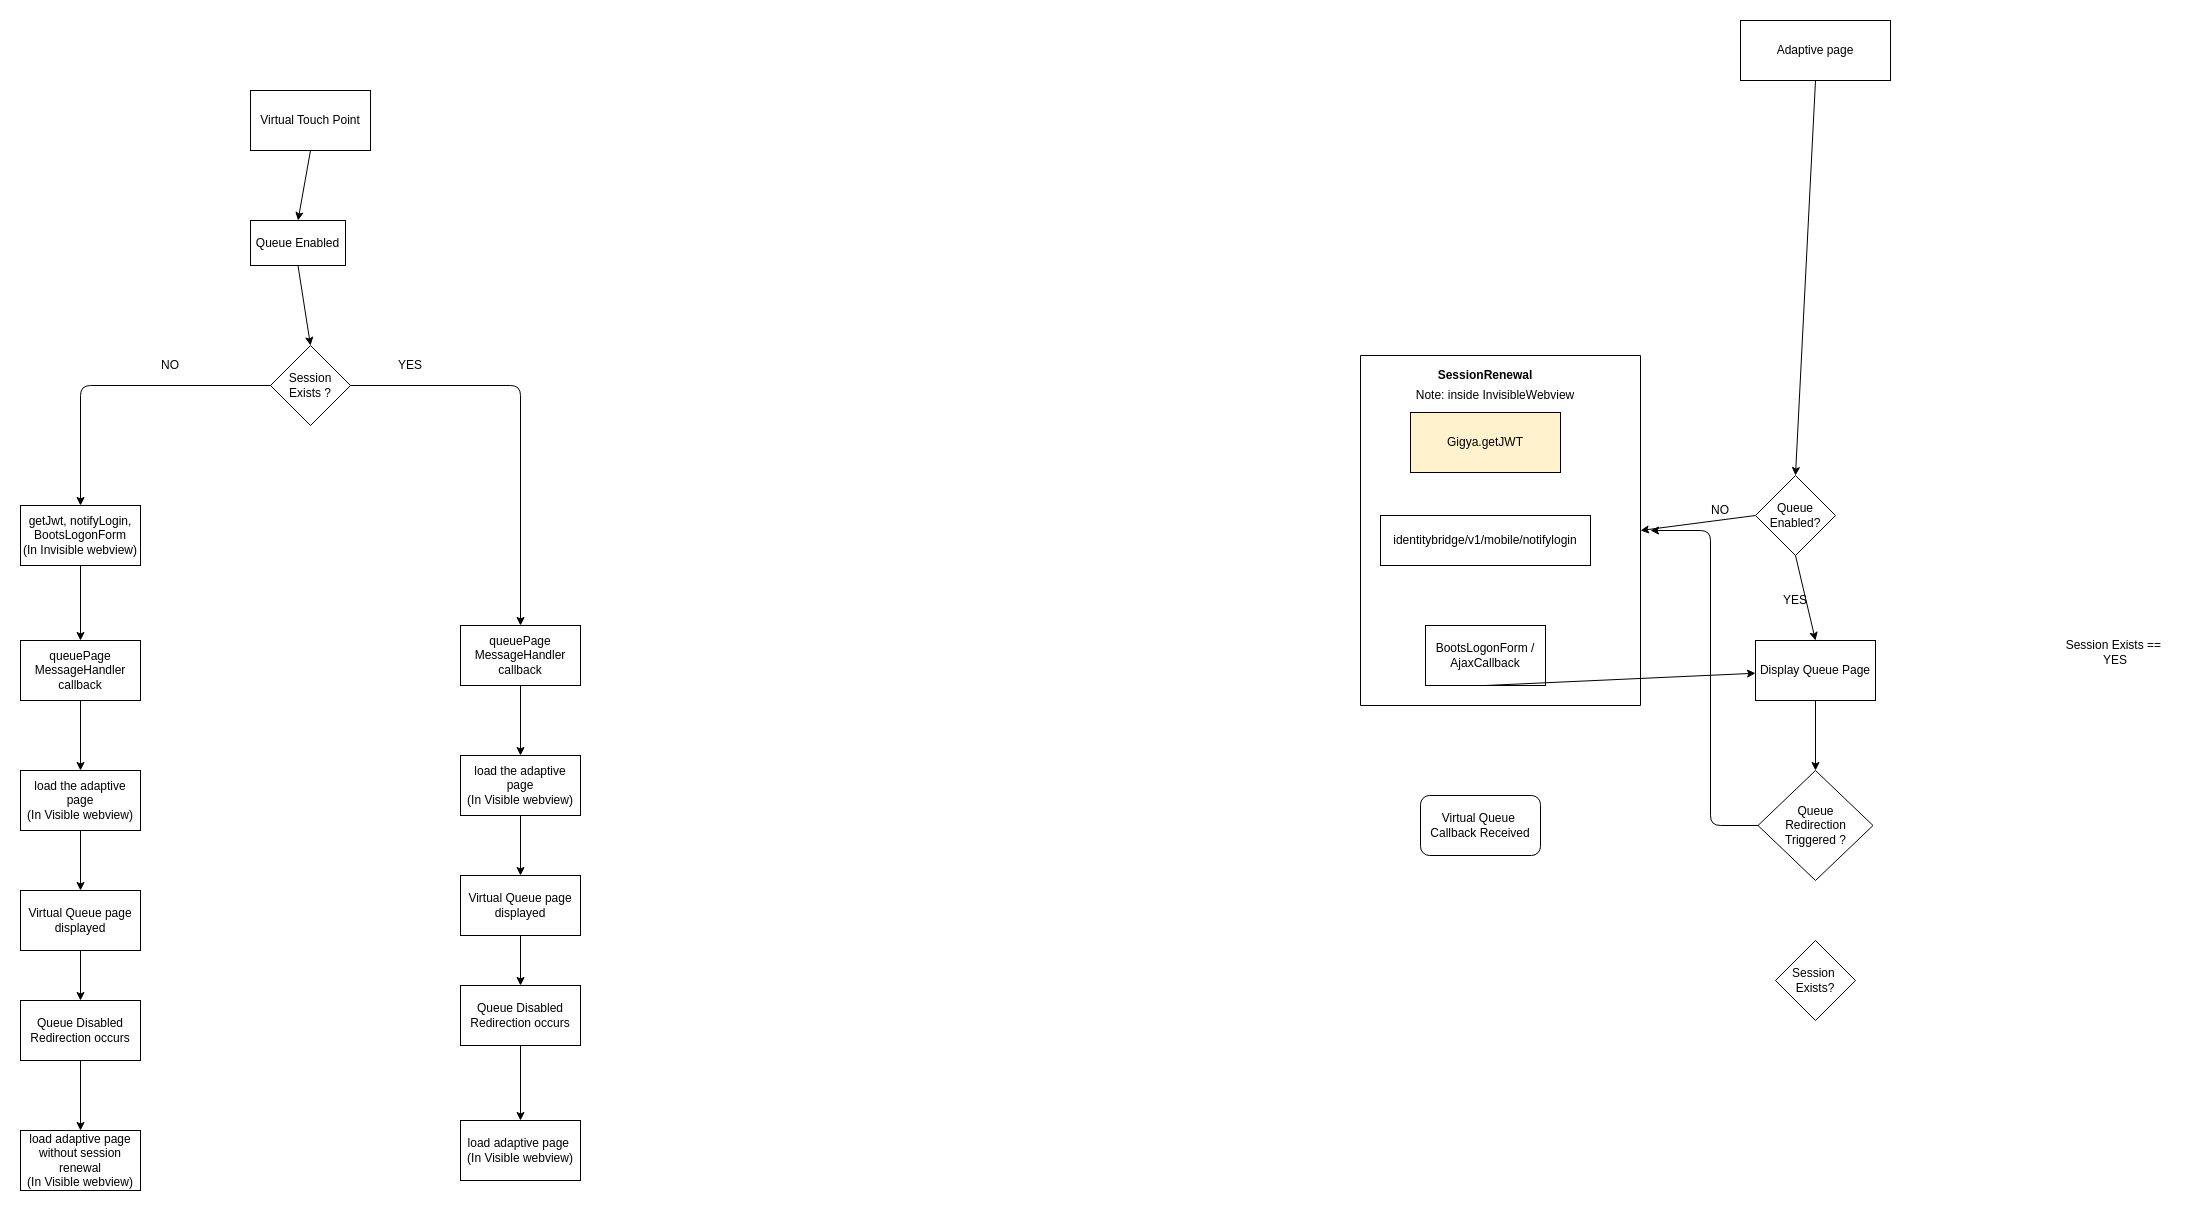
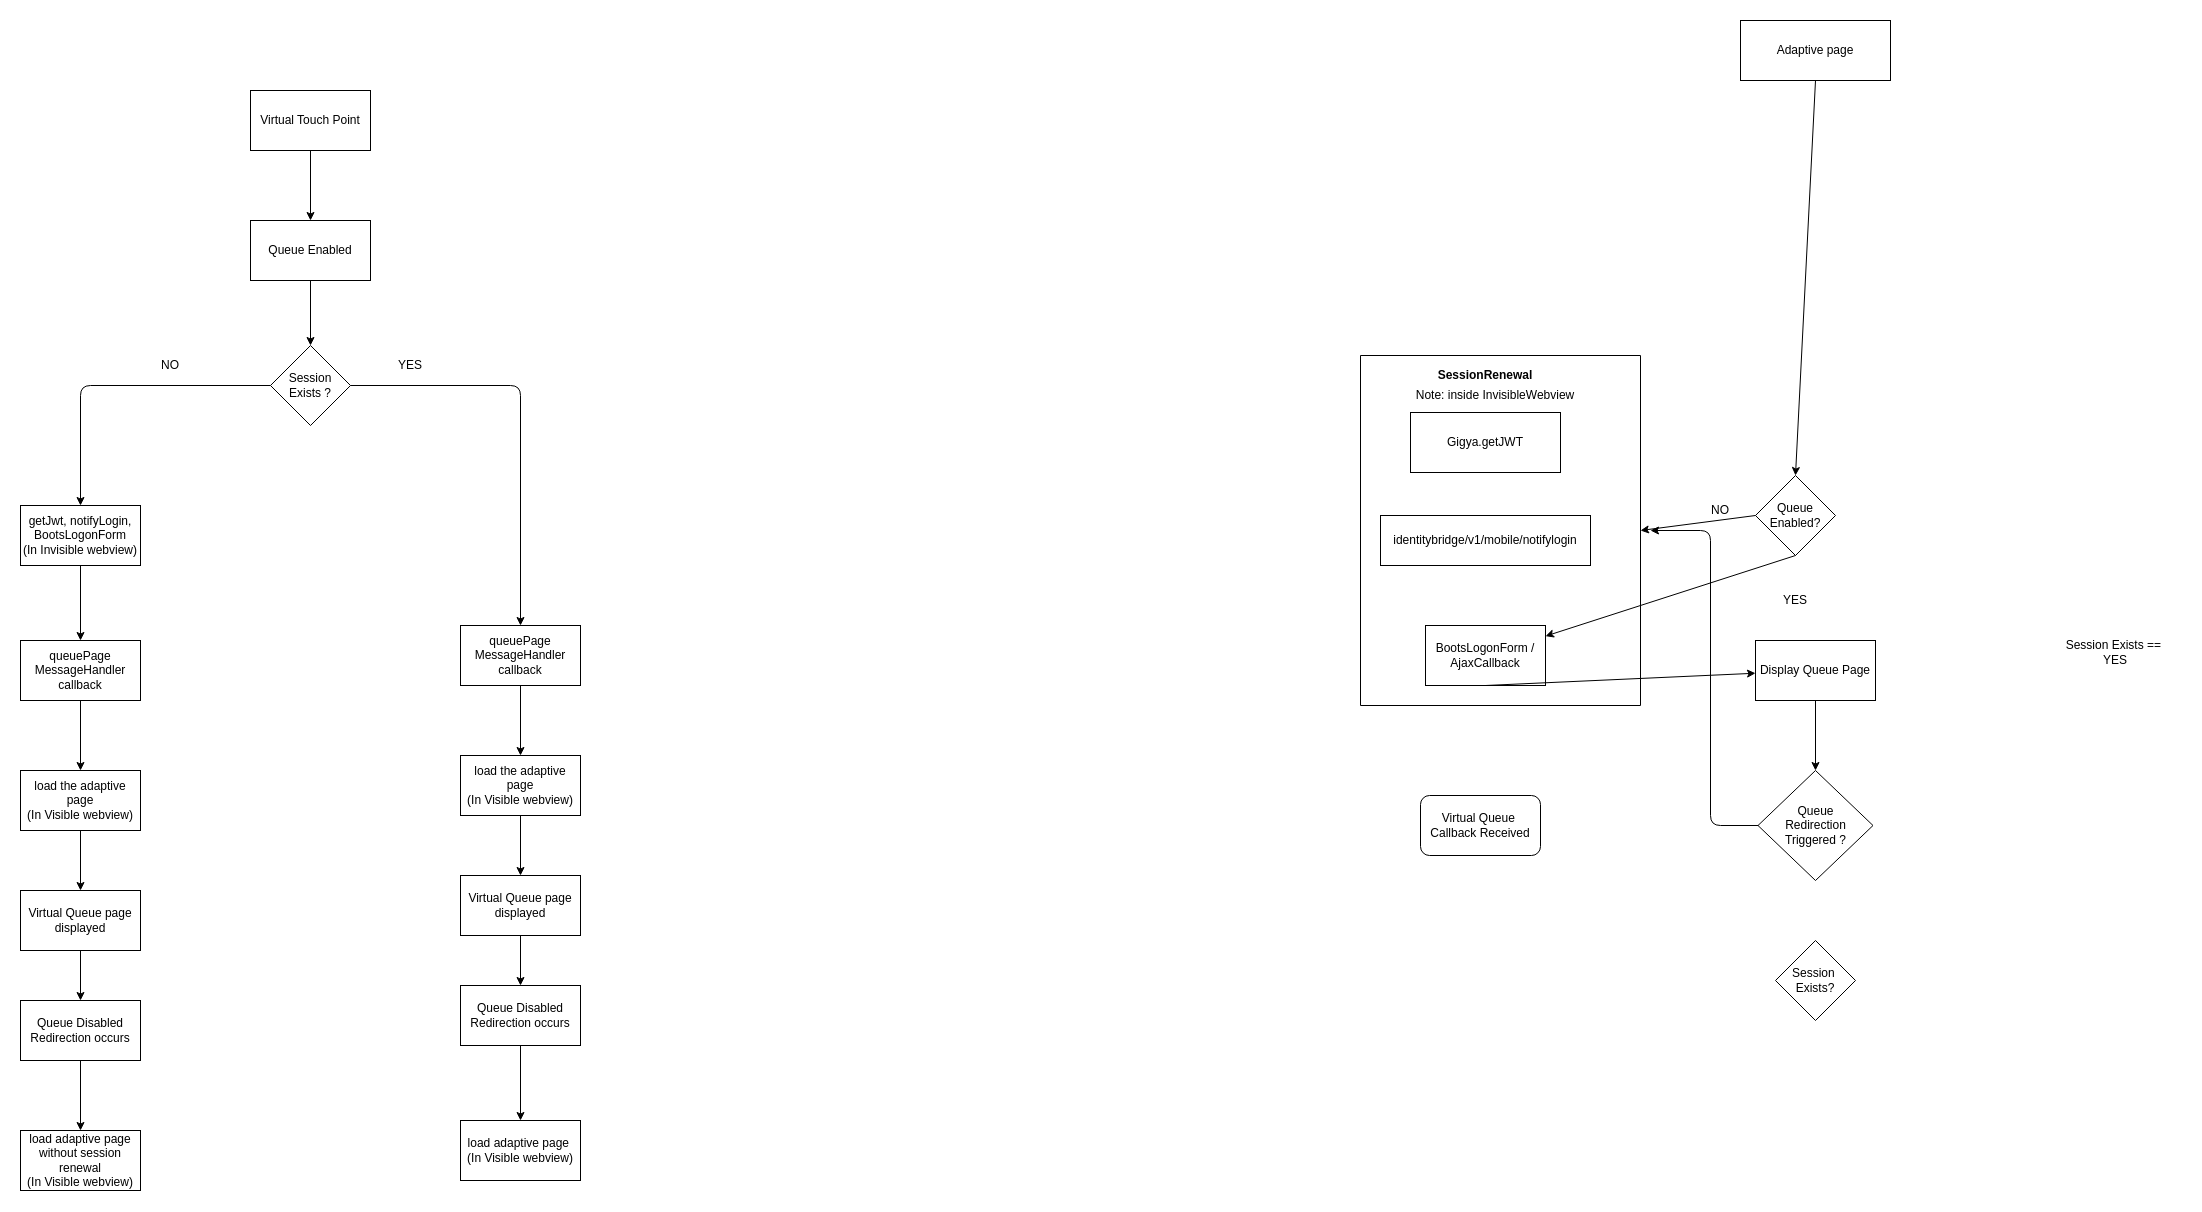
  <mxCell id="0" />
  <mxCell id="1" parent="0" />
  <mxCell id="2" value="Adaptive page" style="rounded=0;whiteSpace=wrap;html=1;" parent="1" vertex="1"><mxGeometry x="1740" y="20" width="150" height="60" as="geometry" /></mxCell>
- <mxCell id="3" value="Gigya.getJWT" style="rounded=0;whiteSpace=wrap;html=1;fillColor=#fff2cc;" parent="1" vertex="1"><mxGeometry x="1410" y="412" width="150" height="60" as="geometry" /></mxCell>
+ <mxCell id="3" value="Gigya.getJWT" style="rounded=0;whiteSpace=wrap;html=1;" parent="1" vertex="1"><mxGeometry x="1410" y="412" width="150" height="60" as="geometry" /></mxCell>
  <mxCell id="4" value="identitybridge/v1/mobile/notifylogin" style="rounded=0;whiteSpace=wrap;html=1;" parent="1" vertex="1"><mxGeometry x="1380" y="515" width="210" height="50" as="geometry" /></mxCell>
  <mxCell id="5" value="BootsLogonForm / AjaxCallback" style="rounded=0;whiteSpace=wrap;html=1;" parent="1" vertex="1"><mxGeometry x="1425" y="625" width="120" height="60" as="geometry" /></mxCell>
  <mxCell id="6" value="Session&amp;nbsp;&lt;br&gt;Exists?" style="rhombus;whiteSpace=wrap;html=1;" parent="1" vertex="1"><mxGeometry x="1775" y="940" width="80" height="80" as="geometry" /></mxCell>
  <mxCell id="7" value="Queue&lt;br&gt;Enabled?" style="rhombus;whiteSpace=wrap;html=1;" parent="1" vertex="1"><mxGeometry x="1755" y="475" width="80" height="80" as="geometry" /></mxCell>
  <mxCell id="8" value="" style="swimlane;startSize=0;" parent="1" vertex="1"><mxGeometry x="1360" y="355" width="280" height="350" as="geometry" /></mxCell>
  <mxCell id="9" value="SessionRenewal" style="text;html=1;strokeColor=none;fillColor=none;align=center;verticalAlign=middle;whiteSpace=wrap;rounded=0;fontStyle=1" parent="8" vertex="1"><mxGeometry x="105" y="10" width="40" height="20" as="geometry" /></mxCell>
  <mxCell id="10" value="Note: inside InvisibleWebview" style="text;html=1;strokeColor=none;fillColor=none;align=center;verticalAlign=middle;whiteSpace=wrap;rounded=0;" vertex="1" parent="8"><mxGeometry x="-10" y="30" width="290" height="20" as="geometry" /></mxCell>
  <mxCell id="11" value="" style="endArrow=classic;html=1;exitX=0.5;exitY=1;exitDx=0;exitDy=0;entryX=0.5;entryY=0;entryDx=0;entryDy=0;" edge="1" parent="1" source="2" target="7"><mxGeometry width="50" height="50" relative="1" as="geometry"><mxPoint x="1830" y="360" as="sourcePoint" /><mxPoint x="1815" y="150" as="targetPoint" /></mxGeometry></mxCell>
  <mxCell id="12" value="NO" style="text;html=1;strokeColor=none;fillColor=none;align=center;verticalAlign=middle;whiteSpace=wrap;rounded=0;" vertex="1" parent="1"><mxGeometry x="1700" y="500" width="40" height="20" as="geometry" /></mxCell>
  <mxCell id="13" value="" style="endArrow=classic;html=1;exitX=0;exitY=0.5;exitDx=0;exitDy=0;entryX=1;entryY=0.5;entryDx=0;entryDy=0;" edge="1" parent="1" source="7" target="8"><mxGeometry width="50" height="50" relative="1" as="geometry"><mxPoint x="1730" y="430" as="sourcePoint" /><mxPoint x="1640" y="530" as="targetPoint" /></mxGeometry></mxCell>
  <mxCell id="14" value="Queue&lt;br&gt;Redirection&lt;br&gt;Triggered ?" style="rhombus;whiteSpace=wrap;html=1;" vertex="1" parent="1"><mxGeometry x="1757.5" y="770" width="115" height="110" as="geometry" /></mxCell>
  <mxCell id="15" value="Display Queue Page" style="rounded=0;whiteSpace=wrap;html=1;" vertex="1" parent="1"><mxGeometry x="1755" y="640" width="120" height="60" as="geometry" /></mxCell>
- <mxCell id="16" value="" style="endArrow=classic;html=1;entryX=0.5;entryY=0;entryDx=0;entryDy=0;exitX=0.5;exitY=1;exitDx=0;exitDy=0;" edge="1" parent="1" source="7" target="15"><mxGeometry width="50" height="50" relative="1" as="geometry"><mxPoint x="1800" y="530" as="sourcePoint" /><mxPoint x="1850" y="480" as="targetPoint" /></mxGeometry></mxCell>
+ <mxCell id="16" value="" style="endArrow=classic;html=1;exitX=0.5;exitY=1;exitDx=0;exitDy=0;" edge="1" parent="1" source="7" target="5"><mxGeometry width="50" height="50" relative="1" as="geometry"><mxPoint x="1800" y="530" as="sourcePoint" /><mxPoint x="1850" y="480" as="targetPoint" /></mxGeometry></mxCell>
  <mxCell id="17" value="YES" style="text;html=1;strokeColor=none;fillColor=none;align=center;verticalAlign=middle;whiteSpace=wrap;rounded=0;" vertex="1" parent="1"><mxGeometry x="1775" y="590" width="40" height="20" as="geometry" /></mxCell>
  <mxCell id="18" value="" style="endArrow=classic;html=1;exitX=0.5;exitY=1;exitDx=0;exitDy=0;entryX=0.5;entryY=0;entryDx=0;entryDy=0;" edge="1" parent="1" source="15" target="14"><mxGeometry width="50" height="50" relative="1" as="geometry"><mxPoint x="1800" y="790" as="sourcePoint" /><mxPoint x="1850" y="740" as="targetPoint" /></mxGeometry></mxCell>
  <mxCell id="19" value="" style="edgeStyle=elbowEdgeStyle;elbow=horizontal;endArrow=classic;html=1;exitX=0;exitY=0.5;exitDx=0;exitDy=0;" edge="1" parent="1" source="14"><mxGeometry width="50" height="50" relative="1" as="geometry"><mxPoint x="1810" y="670" as="sourcePoint" /><mxPoint x="1650" y="530" as="targetPoint" /><Array as="points"><mxPoint x="1710" y="530" /><mxPoint x="1690" y="700" /></Array></mxGeometry></mxCell>
  <mxCell id="20" value="&lt;br&gt;Session Exists ==&amp;nbsp;&lt;br&gt;YES" style="text;html=1;strokeColor=none;fillColor=none;align=center;verticalAlign=middle;whiteSpace=wrap;rounded=0;" vertex="1" parent="1"><mxGeometry x="2050" y="590" width="130" height="110" as="geometry" /></mxCell>
  <mxCell id="21" value="Virtual Queue&amp;nbsp;&lt;br&gt;Callback Received" style="whiteSpace=wrap;html=1;rounded=1;" vertex="1" parent="1"><mxGeometry x="1420" y="795" width="120" height="60" as="geometry" /></mxCell>
  <mxCell id="22" value="" style="endArrow=classic;html=1;exitX=0.5;exitY=1;exitDx=0;exitDy=0;" edge="1" parent="1" source="5" target="15"><mxGeometry width="50" height="50" relative="1" as="geometry"><mxPoint x="1790" y="720" as="sourcePoint" /><mxPoint x="1480" y="790" as="targetPoint" /></mxGeometry></mxCell>
  <mxCell id="23" value="Virtual Touch Point" style="rounded=0;whiteSpace=wrap;html=1;" vertex="1" parent="1"><mxGeometry x="250" y="90" width="120" height="60" as="geometry" /></mxCell>
- <mxCell id="24" value="Queue Enabled" style="rounded=0;whiteSpace=wrap;html=1;" vertex="1" parent="1"><mxGeometry x="250" y="220" width="95" height="45" as="geometry" /></mxCell>
+ <mxCell id="24" value="Queue Enabled" style="rounded=0;whiteSpace=wrap;html=1;" vertex="1" parent="1"><mxGeometry x="250" y="220" width="120" height="60" as="geometry" /></mxCell>
  <mxCell id="25" value="Session Exists ?" style="rhombus;whiteSpace=wrap;html=1;" vertex="1" parent="1"><mxGeometry x="270" y="345" width="80" height="80" as="geometry" /></mxCell>
  <mxCell id="26" value="getJwt, notifyLogin, BootsLogonForm&lt;br&gt;(In Invisible webview)" style="rounded=0;whiteSpace=wrap;html=1;" vertex="1" parent="1"><mxGeometry x="20" y="505" width="120" height="60" as="geometry" /></mxCell>
  <mxCell id="27" value="queuePage MessageHandler&lt;br&gt;callback" style="rounded=0;whiteSpace=wrap;html=1;" vertex="1" parent="1"><mxGeometry x="20" y="640" width="120" height="60" as="geometry" /></mxCell>
  <mxCell id="28" value="load the adaptive page&lt;br&gt;(In Visible webview)" style="rounded=0;whiteSpace=wrap;html=1;" vertex="1" parent="1"><mxGeometry x="20" y="770" width="120" height="60" as="geometry" /></mxCell>
  <mxCell id="29" value="Virtual Queue page displayed" style="rounded=0;whiteSpace=wrap;html=1;" vertex="1" parent="1"><mxGeometry x="20" y="890" width="120" height="60" as="geometry" /></mxCell>
  <mxCell id="30" value="Queue Disabled&lt;br&gt;Redirection occurs" style="rounded=0;whiteSpace=wrap;html=1;" vertex="1" parent="1"><mxGeometry x="20" y="1000" width="120" height="60" as="geometry" /></mxCell>
  <mxCell id="31" value="load adaptive page without session renewal&lt;br&gt;(In Visible webview)" style="rounded=0;whiteSpace=wrap;html=1;" vertex="1" parent="1"><mxGeometry x="20" y="1130" width="120" height="60" as="geometry" /></mxCell>
  <mxCell id="32" value="queuePage MessageHandler&lt;br&gt;callback" style="rounded=0;whiteSpace=wrap;html=1;" vertex="1" parent="1"><mxGeometry x="460" y="625" width="120" height="60" as="geometry" /></mxCell>
  <mxCell id="33" value="load the adaptive page&lt;br&gt;(In Visible webview)" style="rounded=0;whiteSpace=wrap;html=1;" vertex="1" parent="1"><mxGeometry x="460" y="755" width="120" height="60" as="geometry" /></mxCell>
  <mxCell id="34" value="Virtual Queue page displayed" style="rounded=0;whiteSpace=wrap;html=1;" vertex="1" parent="1"><mxGeometry x="460" y="875" width="120" height="60" as="geometry" /></mxCell>
  <mxCell id="35" value="Queue Disabled&lt;br&gt;Redirection occurs" style="rounded=0;whiteSpace=wrap;html=1;" vertex="1" parent="1"><mxGeometry x="460" y="985" width="120" height="60" as="geometry" /></mxCell>
  <mxCell id="36" value="load adaptive page&amp;nbsp;&lt;br&gt;(In Visible webview)" style="rounded=0;whiteSpace=wrap;html=1;" vertex="1" parent="1"><mxGeometry x="460" y="1120" width="120" height="60" as="geometry" /></mxCell>
  <mxCell id="37" value="" style="edgeStyle=elbowEdgeStyle;elbow=horizontal;endArrow=classic;html=1;exitX=0;exitY=0.5;exitDx=0;exitDy=0;" edge="1" parent="1" source="25"><mxGeometry width="50" height="50" relative="1" as="geometry"><mxPoint x="30" y="555" as="sourcePoint" /><mxPoint x="80" y="505" as="targetPoint" /><Array as="points"><mxPoint x="80" y="420" /></Array></mxGeometry></mxCell>
  <mxCell id="38" value="" style="endArrow=classic;html=1;entryX=0.5;entryY=0;entryDx=0;entryDy=0;exitX=0.5;exitY=1;exitDx=0;exitDy=0;" edge="1" parent="1" source="24" target="25"><mxGeometry width="50" height="50" relative="1" as="geometry"><mxPoint x="520" y="810" as="sourcePoint" /><mxPoint x="570" y="760" as="targetPoint" /></mxGeometry></mxCell>
  <mxCell id="39" value="" style="endArrow=classic;html=1;exitX=0.5;exitY=1;exitDx=0;exitDy=0;entryX=0.5;entryY=0;entryDx=0;entryDy=0;" edge="1" parent="1" source="23" target="24"><mxGeometry width="50" height="50" relative="1" as="geometry"><mxPoint x="520" y="550" as="sourcePoint" /><mxPoint x="570" y="500" as="targetPoint" /></mxGeometry></mxCell>
  <mxCell id="40" value="" style="edgeStyle=elbowEdgeStyle;elbow=horizontal;endArrow=classic;html=1;exitX=1;exitY=0.5;exitDx=0;exitDy=0;entryX=0.5;entryY=0;entryDx=0;entryDy=0;" edge="1" parent="1" source="25" target="32"><mxGeometry width="50" height="50" relative="1" as="geometry"><mxPoint x="580" y="550" as="sourcePoint" /><mxPoint x="630" y="500" as="targetPoint" /><Array as="points"><mxPoint x="520" y="490" /></Array></mxGeometry></mxCell>
  <mxCell id="41" value="" style="endArrow=classic;html=1;exitX=0.5;exitY=1;exitDx=0;exitDy=0;entryX=0.5;entryY=0;entryDx=0;entryDy=0;" edge="1" parent="1" source="26" target="27"><mxGeometry width="50" height="50" relative="1" as="geometry"><mxPoint x="580" y="840" as="sourcePoint" /><mxPoint x="630" y="790" as="targetPoint" /></mxGeometry></mxCell>
  <mxCell id="42" value="" style="endArrow=classic;html=1;exitX=0.5;exitY=1;exitDx=0;exitDy=0;entryX=0.5;entryY=0;entryDx=0;entryDy=0;" edge="1" parent="1" source="27" target="28"><mxGeometry width="50" height="50" relative="1" as="geometry"><mxPoint x="580" y="840" as="sourcePoint" /><mxPoint x="630" y="790" as="targetPoint" /></mxGeometry></mxCell>
  <mxCell id="43" value="" style="endArrow=classic;html=1;exitX=0.5;exitY=1;exitDx=0;exitDy=0;entryX=0.5;entryY=0;entryDx=0;entryDy=0;" edge="1" parent="1" source="32" target="33"><mxGeometry width="50" height="50" relative="1" as="geometry"><mxPoint x="580" y="840" as="sourcePoint" /><mxPoint x="630" y="790" as="targetPoint" /></mxGeometry></mxCell>
  <mxCell id="44" value="" style="endArrow=classic;html=1;exitX=0.5;exitY=1;exitDx=0;exitDy=0;entryX=0.5;entryY=0;entryDx=0;entryDy=0;" edge="1" parent="1" source="33" target="34"><mxGeometry width="50" height="50" relative="1" as="geometry"><mxPoint x="580" y="840" as="sourcePoint" /><mxPoint x="630" y="790" as="targetPoint" /></mxGeometry></mxCell>
  <mxCell id="45" value="" style="endArrow=classic;html=1;exitX=0.5;exitY=1;exitDx=0;exitDy=0;entryX=0.5;entryY=0;entryDx=0;entryDy=0;" edge="1" parent="1" source="28" target="29"><mxGeometry width="50" height="50" relative="1" as="geometry"><mxPoint x="580" y="840" as="sourcePoint" /><mxPoint x="630" y="790" as="targetPoint" /></mxGeometry></mxCell>
  <mxCell id="46" value="" style="endArrow=classic;html=1;exitX=0.5;exitY=1;exitDx=0;exitDy=0;entryX=0.5;entryY=0;entryDx=0;entryDy=0;" edge="1" parent="1" source="34" target="35"><mxGeometry width="50" height="50" relative="1" as="geometry"><mxPoint x="590" y="1080" as="sourcePoint" /><mxPoint x="640" y="1030" as="targetPoint" /></mxGeometry></mxCell>
  <mxCell id="47" value="" style="endArrow=classic;html=1;exitX=0.5;exitY=1;exitDx=0;exitDy=0;entryX=0.5;entryY=0;entryDx=0;entryDy=0;" edge="1" parent="1" source="29" target="30"><mxGeometry width="50" height="50" relative="1" as="geometry"><mxPoint x="590" y="1080" as="sourcePoint" /><mxPoint x="640" y="1030" as="targetPoint" /></mxGeometry></mxCell>
  <mxCell id="48" value="" style="endArrow=classic;html=1;exitX=0.5;exitY=1;exitDx=0;exitDy=0;entryX=0.5;entryY=0;entryDx=0;entryDy=0;" edge="1" parent="1" source="35" target="36"><mxGeometry width="50" height="50" relative="1" as="geometry"><mxPoint x="590" y="1080" as="sourcePoint" /><mxPoint x="640" y="1030" as="targetPoint" /></mxGeometry></mxCell>
  <mxCell id="49" value="" style="endArrow=classic;html=1;exitX=0.5;exitY=1;exitDx=0;exitDy=0;entryX=0.5;entryY=0;entryDx=0;entryDy=0;" edge="1" parent="1" source="30" target="31"><mxGeometry width="50" height="50" relative="1" as="geometry"><mxPoint x="590" y="1080" as="sourcePoint" /><mxPoint x="640" y="1030" as="targetPoint" /></mxGeometry></mxCell>
  <mxCell id="50" value="NO" style="text;html=1;strokeColor=none;fillColor=none;align=center;verticalAlign=middle;whiteSpace=wrap;rounded=0;" vertex="1" parent="1"><mxGeometry x="150" y="355" width="40" height="20" as="geometry" /></mxCell>
  <mxCell id="51" value="YES" style="text;html=1;strokeColor=none;fillColor=none;align=center;verticalAlign=middle;whiteSpace=wrap;rounded=0;" vertex="1" parent="1"><mxGeometry x="390" y="355" width="40" height="20" as="geometry" /></mxCell>
